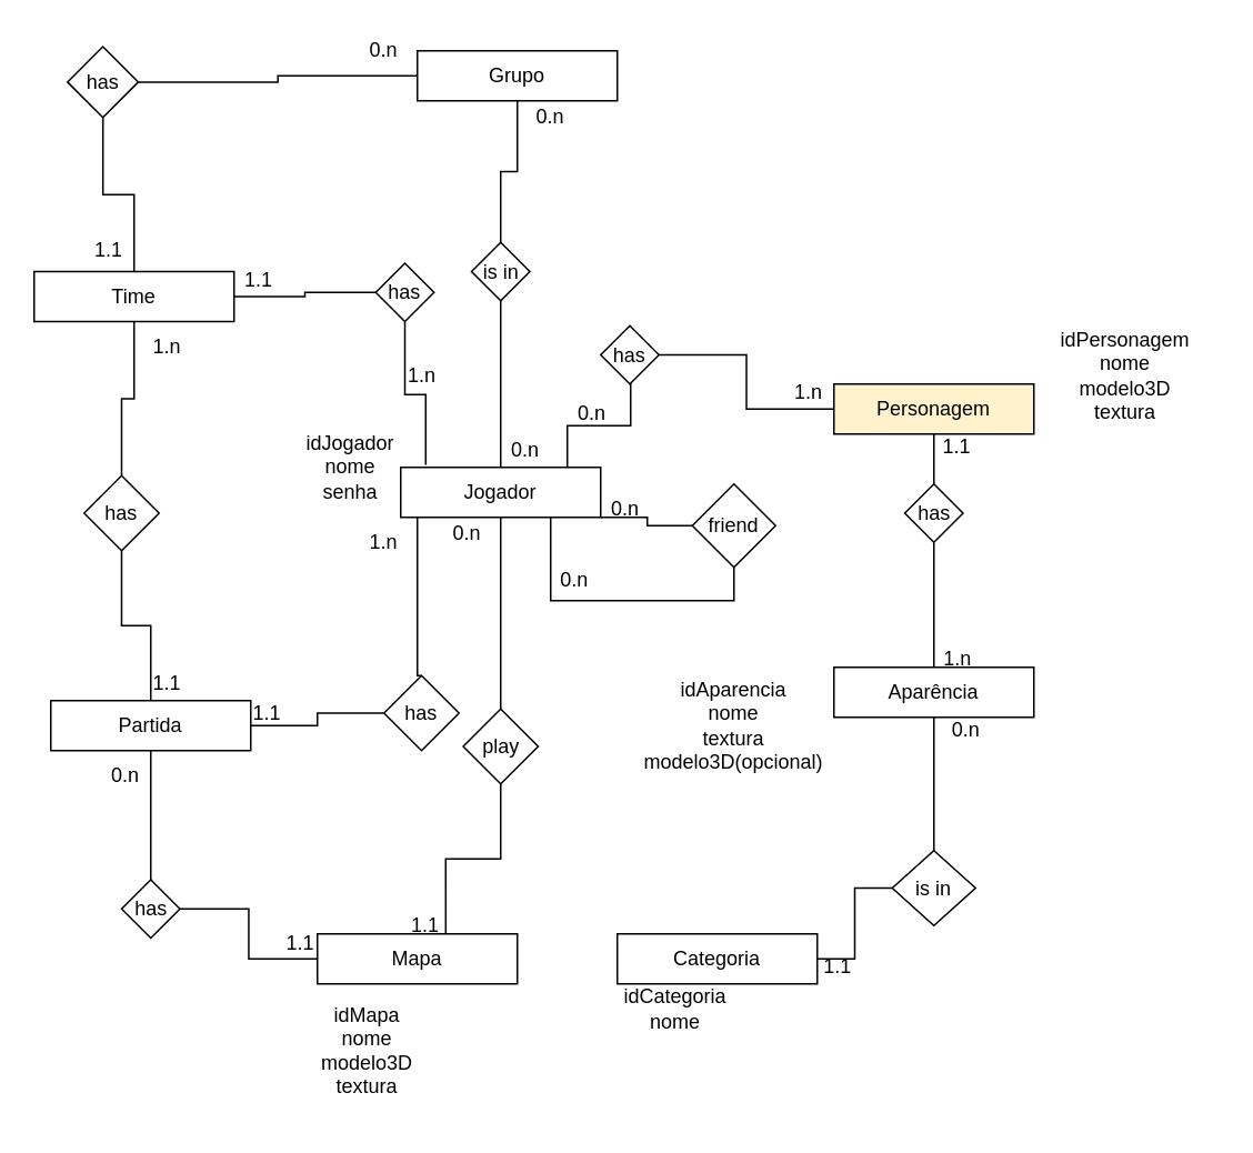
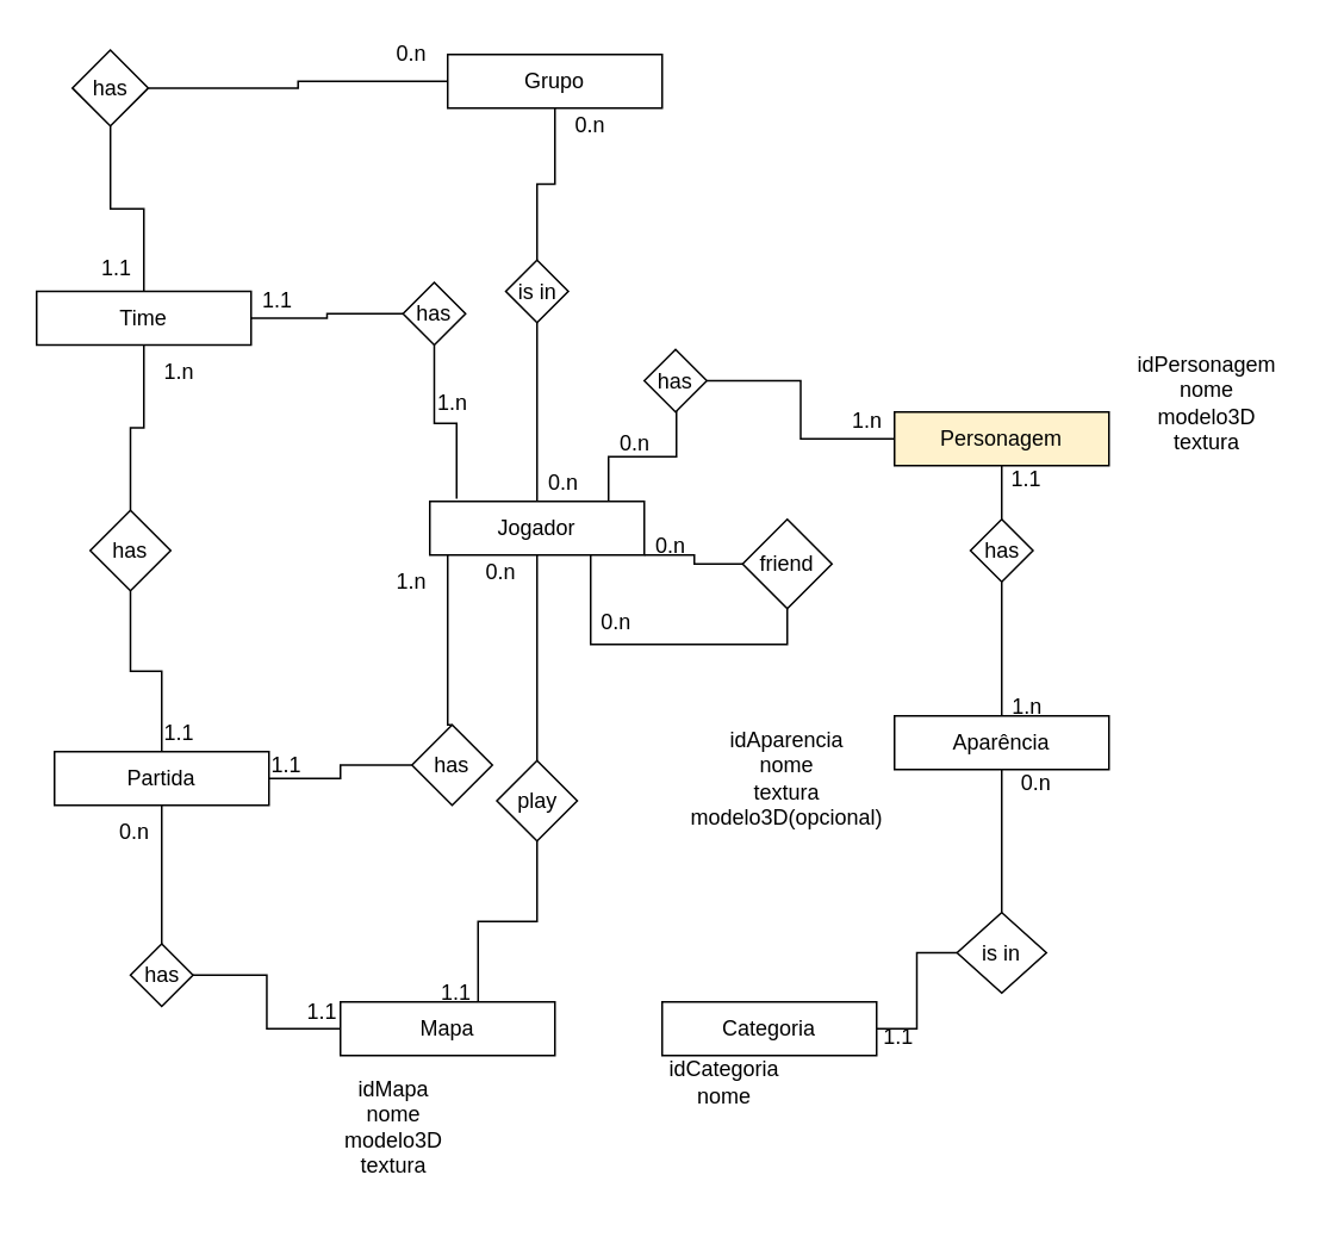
  <mxCell id="0" />
  <mxCell id="1" parent="0" />
  <mxCell id="2" value="" style="edgeStyle=orthogonalEdgeStyle;rounded=0;orthogonalLoop=1;jettySize=auto;html=1;endArrow=none;endFill=0;" parent="1" source="6" target="23" edge="1"><mxGeometry relative="1" as="geometry" /></mxCell>
  <mxCell id="3" value="" style="edgeStyle=orthogonalEdgeStyle;rounded=0;orthogonalLoop=1;jettySize=auto;html=1;endArrow=none;endFill=0;" parent="1" source="6" target="24" edge="1"><mxGeometry relative="1" as="geometry"><Array as="points"><mxPoint x="340" y="255" /><mxPoint x="378" y="255" /></Array></mxGeometry></mxCell>
  <mxCell id="4" value="" style="edgeStyle=orthogonalEdgeStyle;rounded=0;orthogonalLoop=1;jettySize=auto;html=1;endArrow=none;endFill=0;" parent="1" source="6" target="26" edge="1"><mxGeometry relative="1" as="geometry"><Array as="points"><mxPoint x="388" y="310" /><mxPoint x="388" y="315" /></Array></mxGeometry></mxCell>
  <mxCell id="5" value="" style="edgeStyle=orthogonalEdgeStyle;rounded=0;orthogonalLoop=1;jettySize=auto;html=1;endArrow=none;endFill=0;" edge="1" parent="1" source="6" target="61"><mxGeometry relative="1" as="geometry" /></mxCell>
  <mxCell id="6" value="&lt;div&gt;Jogador&lt;/div&gt;" style="rounded=0;whiteSpace=wrap;html=1;" parent="1" vertex="1"><mxGeometry x="240" y="280" width="120" height="30" as="geometry" /></mxCell>
  <mxCell id="7" value="" style="edgeStyle=orthogonalEdgeStyle;rounded=0;orthogonalLoop=1;jettySize=auto;html=1;endArrow=none;endFill=0;" parent="1" source="8" target="21" edge="1"><mxGeometry relative="1" as="geometry" /></mxCell>
  <mxCell id="8" value="Personagem" style="rounded=0;whiteSpace=wrap;html=1;fillColor=#fff2cc;" parent="1" vertex="1"><mxGeometry x="500" y="230" width="120" height="30" as="geometry" /></mxCell>
  <mxCell id="9" value="" style="edgeStyle=orthogonalEdgeStyle;rounded=0;orthogonalLoop=1;jettySize=auto;html=1;endArrow=none;endFill=0;" parent="1" source="10" target="19" edge="1"><mxGeometry relative="1" as="geometry" /></mxCell>
  <mxCell id="10" value="Aparência" style="rounded=0;whiteSpace=wrap;html=1;" parent="1" vertex="1"><mxGeometry x="500" y="400" width="120" height="30" as="geometry" /></mxCell>
  <mxCell id="11" value="Categoria" style="rounded=0;whiteSpace=wrap;html=1;" parent="1" vertex="1"><mxGeometry x="370" y="560" width="120" height="30" as="geometry" /></mxCell>
  <mxCell id="12" value="Mapa" style="rounded=0;whiteSpace=wrap;html=1;" parent="1" vertex="1"><mxGeometry x="190" y="560" width="120" height="30" as="geometry" /></mxCell>
- <mxCell id="13" value="&lt;div&gt;idJogador&lt;/div&gt;&lt;div&gt;nome&lt;/div&gt;&lt;div&gt;senha&lt;/div&gt;" style="text;html=1;strokeColor=none;fillColor=none;align=center;verticalAlign=middle;whiteSpace=wrap;rounded=0;" parent="1" vertex="1"><mxGeometry x="180" y="250" width="60" height="60" as="geometry" /></mxCell>
  <mxCell id="14" value="&lt;div&gt;idMapa&lt;/div&gt;&lt;div&gt;nome&lt;/div&gt;&lt;div&gt;modelo3D&lt;/div&gt;&lt;div&gt;textura&lt;br&gt;&lt;/div&gt;" style="text;html=1;strokeColor=none;fillColor=none;align=center;verticalAlign=middle;whiteSpace=wrap;rounded=0;" parent="1" vertex="1"><mxGeometry x="190" y="590" width="60" height="80" as="geometry" /></mxCell>
  <mxCell id="15" value="&lt;div&gt;idCategoria&lt;/div&gt;&lt;div&gt;nome&lt;br&gt;&lt;/div&gt;" style="text;html=1;strokeColor=none;fillColor=none;align=center;verticalAlign=middle;whiteSpace=wrap;rounded=0;" parent="1" vertex="1"><mxGeometry x="370" y="590" width="70" height="30" as="geometry" /></mxCell>
  <mxCell id="16" value="&lt;div&gt;idPersonagem&lt;/div&gt;&lt;div&gt;nome&lt;/div&gt;&lt;div&gt;modelo3D&lt;/div&gt;&lt;div&gt;textura&lt;br&gt;&lt;/div&gt;" style="text;html=1;strokeColor=none;fillColor=none;align=center;verticalAlign=middle;whiteSpace=wrap;rounded=0;" parent="1" vertex="1"><mxGeometry x="620" y="190" width="110" height="70" as="geometry" /></mxCell>
  <mxCell id="17" value="&lt;div&gt;idAparencia&lt;/div&gt;&lt;div&gt;nome&lt;/div&gt;&lt;div&gt;textura&lt;/div&gt;&lt;div&gt;modelo3D(opcional)&lt;br&gt;&lt;/div&gt;" style="text;html=1;strokeColor=none;fillColor=none;align=center;verticalAlign=middle;whiteSpace=wrap;rounded=0;" parent="1" vertex="1"><mxGeometry x="380" y="400" width="120" height="70" as="geometry" /></mxCell>
  <mxCell id="18" style="edgeStyle=orthogonalEdgeStyle;rounded=0;orthogonalLoop=1;jettySize=auto;html=1;entryX=1;entryY=0.5;entryDx=0;entryDy=0;endArrow=none;endFill=0;" parent="1" source="19" target="11" edge="1"><mxGeometry relative="1" as="geometry" /></mxCell>
  <mxCell id="19" value="is in" style="rhombus;whiteSpace=wrap;html=1;rounded=0;" parent="1" vertex="1"><mxGeometry x="535" y="510" width="50" height="45" as="geometry" /></mxCell>
  <mxCell id="20" style="edgeStyle=orthogonalEdgeStyle;rounded=0;orthogonalLoop=1;jettySize=auto;html=1;endArrow=none;endFill=0;" parent="1" source="21" target="10" edge="1"><mxGeometry relative="1" as="geometry" /></mxCell>
  <mxCell id="21" value="has" style="rhombus;whiteSpace=wrap;html=1;rounded=0;" parent="1" vertex="1"><mxGeometry x="542.5" y="290" width="35" height="35" as="geometry" /></mxCell>
  <mxCell id="22" style="edgeStyle=orthogonalEdgeStyle;rounded=0;orthogonalLoop=1;jettySize=auto;html=1;entryX=0.642;entryY=0;entryDx=0;entryDy=0;entryPerimeter=0;endArrow=none;endFill=0;" parent="1" source="23" target="12" edge="1"><mxGeometry relative="1" as="geometry" /></mxCell>
  <mxCell id="23" value="play" style="rhombus;whiteSpace=wrap;html=1;rounded=0;" parent="1" vertex="1"><mxGeometry x="277.5" y="425" width="45" height="45" as="geometry" /></mxCell>
  <mxCell id="24" value="has" style="rhombus;whiteSpace=wrap;html=1;rounded=0;" parent="1" vertex="1"><mxGeometry x="360" y="195" width="35" height="35" as="geometry" /></mxCell>
  <mxCell id="25" style="edgeStyle=orthogonalEdgeStyle;rounded=0;orthogonalLoop=1;jettySize=auto;html=1;endArrow=none;endFill=0;" parent="1" source="26" target="6" edge="1"><mxGeometry relative="1" as="geometry"><Array as="points"><mxPoint x="440" y="360" /><mxPoint x="330" y="360" /></Array></mxGeometry></mxCell>
  <mxCell id="26" value="friend" style="rhombus;whiteSpace=wrap;html=1;rounded=0;" parent="1" vertex="1"><mxGeometry x="415" y="290" width="50" height="50" as="geometry" /></mxCell>
  <mxCell id="27" value="0.n" style="text;html=1;strokeColor=none;fillColor=none;align=center;verticalAlign=middle;whiteSpace=wrap;rounded=0;" parent="1" vertex="1"><mxGeometry x="360" y="300" width="30" height="10" as="geometry" /></mxCell>
  <mxCell id="28" value="0.n" style="text;html=1;strokeColor=none;fillColor=none;align=center;verticalAlign=middle;whiteSpace=wrap;rounded=0;" parent="1" vertex="1"><mxGeometry x="327.5" y="340" width="32.5" height="15" as="geometry" /></mxCell>
  <mxCell id="29" value="0.n" style="text;html=1;strokeColor=none;fillColor=none;align=center;verticalAlign=middle;whiteSpace=wrap;rounded=0;" parent="1" vertex="1"><mxGeometry x="260" y="310" width="40" height="20" as="geometry" /></mxCell>
  <mxCell id="30" value="1.1" style="text;html=1;strokeColor=none;fillColor=none;align=center;verticalAlign=middle;whiteSpace=wrap;rounded=0;" parent="1" vertex="1"><mxGeometry x="240" y="550" width="30" height="10" as="geometry" /></mxCell>
  <mxCell id="31" value="1.1" style="text;html=1;strokeColor=none;fillColor=none;align=center;verticalAlign=middle;whiteSpace=wrap;rounded=0;" parent="1" vertex="1"><mxGeometry x="490" y="575" width="25" height="10" as="geometry" /></mxCell>
  <mxCell id="32" value="0.n" style="text;html=1;strokeColor=none;fillColor=none;align=center;verticalAlign=middle;whiteSpace=wrap;rounded=0;" parent="1" vertex="1"><mxGeometry x="563.5" y="433.75" width="31" height="7.5" as="geometry" /></mxCell>
  <mxCell id="33" value="1.n" style="text;html=1;strokeColor=none;fillColor=none;align=center;verticalAlign=middle;whiteSpace=wrap;rounded=0;" parent="1" vertex="1"><mxGeometry x="559" y="390" width="31" height="10" as="geometry" /></mxCell>
  <mxCell id="34" value="1.1" style="text;html=1;strokeColor=none;fillColor=none;align=center;verticalAlign=middle;whiteSpace=wrap;rounded=0;" parent="1" vertex="1"><mxGeometry x="563.5" y="260" width="20" height="15" as="geometry" /></mxCell>
  <mxCell id="35" value="0.n" style="text;html=1;strokeColor=none;fillColor=none;align=center;verticalAlign=middle;whiteSpace=wrap;rounded=0;" parent="1" vertex="1"><mxGeometry x="340" y="240" width="30" height="15" as="geometry" /></mxCell>
  <mxCell id="36" value="" style="edgeStyle=orthogonalEdgeStyle;rounded=0;orthogonalLoop=1;jettySize=auto;html=1;endArrow=none;endFill=0;" edge="1" parent="1" source="38" target="48"><mxGeometry relative="1" as="geometry" /></mxCell>
  <mxCell id="37" value="" style="edgeStyle=orthogonalEdgeStyle;rounded=0;orthogonalLoop=1;jettySize=auto;html=1;endArrow=none;endFill=0;" edge="1" parent="1" source="38" target="67"><mxGeometry relative="1" as="geometry" /></mxCell>
  <mxCell id="38" value="&lt;div&gt;Time&lt;/div&gt;" style="rounded=0;whiteSpace=wrap;html=1;" vertex="1" parent="1"><mxGeometry x="20" y="162.5" width="120" height="30" as="geometry" /></mxCell>
  <mxCell id="39" value="" style="edgeStyle=orthogonalEdgeStyle;rounded=0;orthogonalLoop=1;jettySize=auto;html=1;endArrow=none;endFill=0;" edge="1" parent="1" source="42" target="44"><mxGeometry relative="1" as="geometry" /></mxCell>
  <mxCell id="40" value="" style="edgeStyle=orthogonalEdgeStyle;rounded=0;orthogonalLoop=1;jettySize=auto;html=1;endArrow=none;endFill=0;" edge="1" parent="1" source="42" target="52"><mxGeometry relative="1" as="geometry" /></mxCell>
  <mxCell id="41" value="" style="edgeStyle=orthogonalEdgeStyle;rounded=0;orthogonalLoop=1;jettySize=auto;html=1;endArrow=none;endFill=0;" edge="1" parent="1" source="42" target="56"><mxGeometry relative="1" as="geometry" /></mxCell>
  <mxCell id="42" value="&lt;div&gt;Partida&lt;/div&gt;" style="rounded=0;whiteSpace=wrap;html=1;" vertex="1" parent="1"><mxGeometry x="30" y="420" width="120" height="30" as="geometry" /></mxCell>
  <mxCell id="43" style="edgeStyle=orthogonalEdgeStyle;rounded=0;orthogonalLoop=1;jettySize=auto;html=1;endArrow=none;endFill=0;exitX=0.5;exitY=0;exitDx=0;exitDy=0;" edge="1" parent="1" source="44" target="6"><mxGeometry relative="1" as="geometry"><mxPoint x="250" y="310" as="targetPoint" /><Array as="points"><mxPoint x="250" y="405" /></Array></mxGeometry></mxCell>
  <mxCell id="44" value="has" style="rhombus;whiteSpace=wrap;html=1;rounded=0;" vertex="1" parent="1"><mxGeometry x="230" y="405" width="45" height="45" as="geometry" /></mxCell>
  <mxCell id="45" value="1.1" style="text;html=1;strokeColor=none;fillColor=none;align=center;verticalAlign=middle;whiteSpace=wrap;rounded=0;" vertex="1" parent="1"><mxGeometry x="150" y="421.25" width="20" height="12.5" as="geometry" /></mxCell>
  <mxCell id="46" value="1.n" style="text;html=1;strokeColor=none;fillColor=none;align=center;verticalAlign=middle;whiteSpace=wrap;rounded=0;" vertex="1" parent="1"><mxGeometry x="210" y="310" width="40" height="30" as="geometry" /></mxCell>
  <mxCell id="47" style="edgeStyle=orthogonalEdgeStyle;rounded=0;orthogonalLoop=1;jettySize=auto;html=1;entryX=0.125;entryY=-0.05;entryDx=0;entryDy=0;entryPerimeter=0;endArrow=none;endFill=0;" edge="1" parent="1" source="48" target="6"><mxGeometry relative="1" as="geometry" /></mxCell>
  <mxCell id="48" value="has" style="rhombus;whiteSpace=wrap;html=1;rounded=0;" vertex="1" parent="1"><mxGeometry x="225" y="157.5" width="35" height="35" as="geometry" /></mxCell>
  <mxCell id="49" value="1.n" style="text;html=1;strokeColor=none;fillColor=none;align=center;verticalAlign=middle;whiteSpace=wrap;rounded=0;" vertex="1" parent="1"><mxGeometry x="242.5" y="215" width="20" height="20" as="geometry" /></mxCell>
  <mxCell id="50" value="1.1" style="text;html=1;strokeColor=none;fillColor=none;align=center;verticalAlign=middle;whiteSpace=wrap;rounded=0;" vertex="1" parent="1"><mxGeometry x="140" y="162.5" width="30" height="10" as="geometry" /></mxCell>
  <mxCell id="51" style="edgeStyle=orthogonalEdgeStyle;rounded=0;orthogonalLoop=1;jettySize=auto;html=1;endArrow=none;endFill=0;" edge="1" parent="1" source="52" target="38"><mxGeometry relative="1" as="geometry" /></mxCell>
  <mxCell id="52" value="has" style="rhombus;whiteSpace=wrap;html=1;rounded=0;" vertex="1" parent="1"><mxGeometry x="50" y="285" width="45" height="45" as="geometry" /></mxCell>
  <mxCell id="53" value="1.n" style="text;html=1;strokeColor=none;fillColor=none;align=center;verticalAlign=middle;whiteSpace=wrap;rounded=0;" vertex="1" parent="1"><mxGeometry x="80" y="192.5" width="40" height="30" as="geometry" /></mxCell>
  <mxCell id="54" value="1.1" style="text;html=1;strokeColor=none;fillColor=none;align=center;verticalAlign=middle;whiteSpace=wrap;rounded=0;" vertex="1" parent="1"><mxGeometry x="90" y="405" width="20" height="10" as="geometry" /></mxCell>
  <mxCell id="55" style="edgeStyle=orthogonalEdgeStyle;rounded=0;orthogonalLoop=1;jettySize=auto;html=1;endArrow=none;endFill=0;" edge="1" parent="1" source="56" target="12"><mxGeometry relative="1" as="geometry" /></mxCell>
  <mxCell id="56" value="&lt;div&gt;has&lt;/div&gt;" style="rhombus;whiteSpace=wrap;html=1;rounded=0;" vertex="1" parent="1"><mxGeometry x="72.5" y="527.5" width="35" height="35" as="geometry" /></mxCell>
  <mxCell id="57" value="0.n" style="text;html=1;strokeColor=none;fillColor=none;align=center;verticalAlign=middle;whiteSpace=wrap;rounded=0;" vertex="1" parent="1"><mxGeometry x="60" y="460" width="30" height="10" as="geometry" /></mxCell>
  <mxCell id="58" value="1.1" style="text;html=1;strokeColor=none;fillColor=none;align=center;verticalAlign=middle;whiteSpace=wrap;rounded=0;" vertex="1" parent="1"><mxGeometry x="170" y="560" width="20" height="12.5" as="geometry" /></mxCell>
  <mxCell id="59" value="&lt;div&gt;Grupo&lt;/div&gt;" style="rounded=0;whiteSpace=wrap;html=1;" vertex="1" parent="1"><mxGeometry x="250" y="30" width="120" height="30" as="geometry" /></mxCell>
  <mxCell id="60" style="edgeStyle=orthogonalEdgeStyle;rounded=0;orthogonalLoop=1;jettySize=auto;html=1;endArrow=none;endFill=0;" edge="1" parent="1" source="61" target="59"><mxGeometry relative="1" as="geometry" /></mxCell>
  <mxCell id="61" value="is in" style="rhombus;whiteSpace=wrap;html=1;rounded=0;" vertex="1" parent="1"><mxGeometry x="282.5" y="145" width="35" height="35" as="geometry" /></mxCell>
  <mxCell id="62" value="1.n" style="text;html=1;strokeColor=none;fillColor=none;align=center;verticalAlign=middle;whiteSpace=wrap;rounded=0;" parent="1" vertex="1"><mxGeometry x="470" y="230" width="30" height="10" as="geometry" /></mxCell>
  <mxCell id="63" value="" style="edgeStyle=orthogonalEdgeStyle;rounded=0;orthogonalLoop=1;jettySize=auto;html=1;endArrow=none;endFill=0;" edge="1" parent="1" source="24" target="8"><mxGeometry relative="1" as="geometry"><mxPoint x="395" y="212.5" as="sourcePoint" /><mxPoint x="500" y="245" as="targetPoint" /></mxGeometry></mxCell>
  <mxCell id="64" value="0.n" style="text;html=1;strokeColor=none;fillColor=none;align=center;verticalAlign=middle;whiteSpace=wrap;rounded=0;" vertex="1" parent="1"><mxGeometry x="310" y="60" width="40" height="20" as="geometry" /></mxCell>
  <mxCell id="65" value="0.n" style="text;html=1;strokeColor=none;fillColor=none;align=center;verticalAlign=middle;whiteSpace=wrap;rounded=0;" vertex="1" parent="1"><mxGeometry x="300" y="260" width="30" height="20" as="geometry" /></mxCell>
  <mxCell id="66" style="edgeStyle=orthogonalEdgeStyle;rounded=0;orthogonalLoop=1;jettySize=auto;html=1;endArrow=none;endFill=0;" edge="1" parent="1" source="67" target="59"><mxGeometry relative="1" as="geometry" /></mxCell>
  <mxCell id="67" value="has" style="rhombus;whiteSpace=wrap;html=1;rounded=0;" vertex="1" parent="1"><mxGeometry x="40" y="27.5" width="42.5" height="42.5" as="geometry" /></mxCell>
  <mxCell id="68" value="0.n" style="text;html=1;strokeColor=none;fillColor=none;align=center;verticalAlign=middle;whiteSpace=wrap;rounded=0;" vertex="1" parent="1"><mxGeometry x="210" y="20" width="40" height="20" as="geometry" /></mxCell>
  <mxCell id="69" value="1.1" style="text;html=1;strokeColor=none;fillColor=none;align=center;verticalAlign=middle;whiteSpace=wrap;rounded=0;" vertex="1" parent="1"><mxGeometry x="50" y="145" width="30" height="10" as="geometry" /></mxCell>
